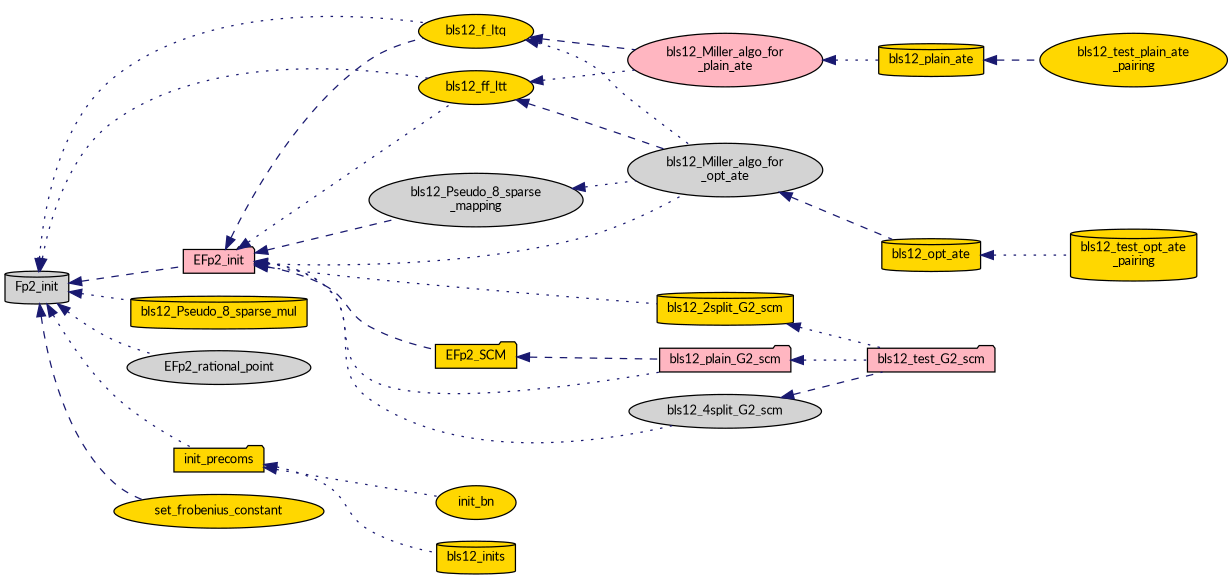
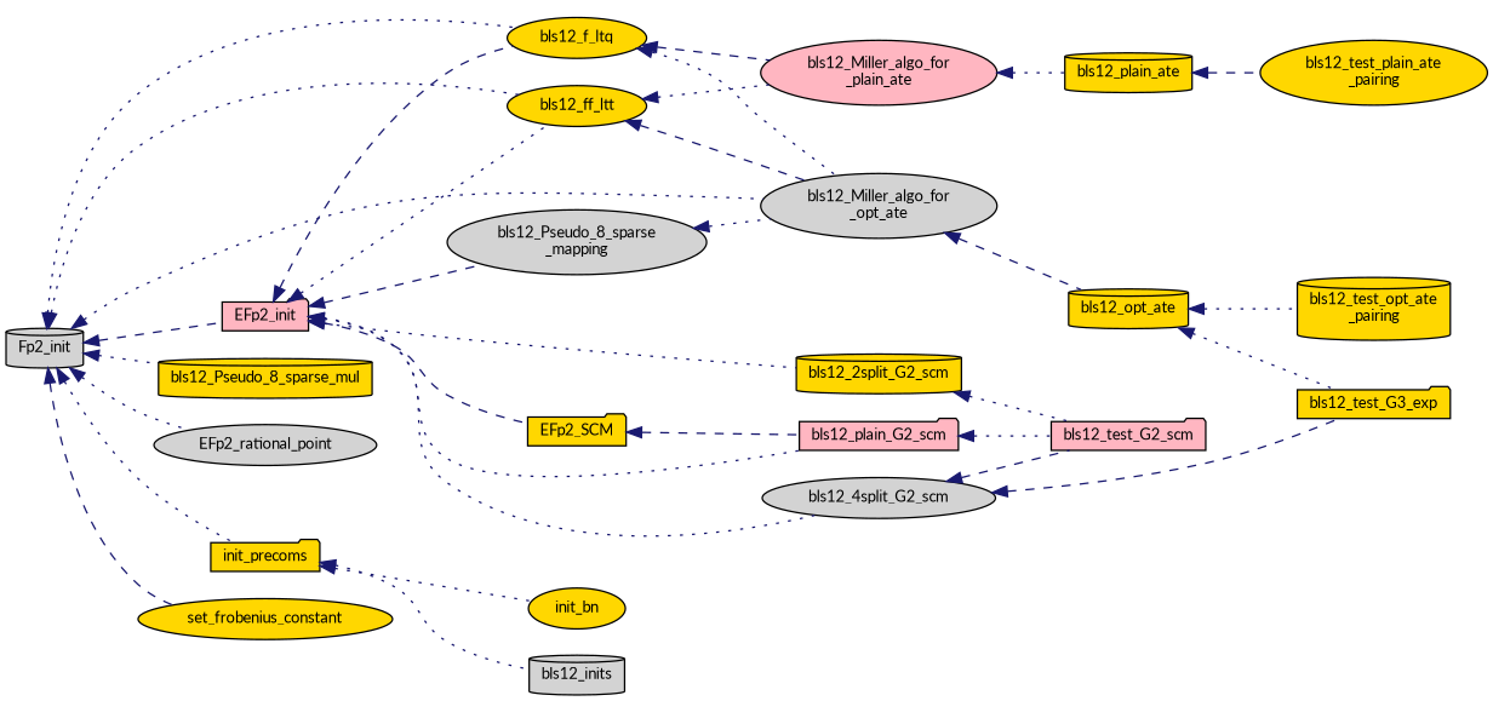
  digraph {
    fontname=Lato
    rankdir=LR
    node [color=black fillcolor=gold fontname=Lato fontsize=10 shape=ellipse style=filled]
    edge [color=midnightblue dir=back fontname=Lato fontsize=10 labelfontname=Helvetica labelfontsize=10 style=dotted]
    n1 [fillcolor=lightgrey fontcolor=black height=0.2 label=Fp2_init shape=cylinder width=0.4]
    n2 [height=0.2 label=bls12_f_ltq width=0.4]
    n3 [height=0.2 label=bls12_ff_ltt width=0.4]
    n4 [height=0.2 label=bls12_Pseudo_8_sparse_mul shape=cylinder width=0.4]
    n5 [fillcolor=lightpink height=0.2 label=EFp2_init shape=folder width=0.4]
    n6 [fillcolor=lightgrey height=0.2 label=EFp2_rational_point width=0.4]
    n7 [height=0.2 label=init_precoms shape=folder width=0.4]
    n8 [height=0.2 label=set_frobenius_constant width=0.4]
    n9 [fillcolor=lightgrey height=0.2 label="bls12_Miller_algo_for\l_opt_ate" width=0.4]
    n10 [fillcolor=lightpink height=0.2 label="bls12_Miller_algo_for\l_plain_ate" width=0.4]
    n11 [height=0.2 label=bls12_2split_G2_scm shape=cylinder width=0.4]
    n12 [fillcolor=lightgrey height=0.2 label=bls12_4split_G2_scm width=0.4]
    n13 [fillcolor=lightpink height=0.2 label=bls12_plain_G2_scm shape=folder width=0.4]
    n14 [fillcolor=lightgrey height=0.2 label="bls12_Pseudo_8_sparse\l_mapping" width=0.4]
    n15 [height=0.2 label=EFp2_SCM shape=folder width=0.4]
-   n16 [height=0.2 label=bls12_inits shape=cylinder width=0.4]
+   n16 [fillcolor=lightgrey height=0.2 label=bls12_inits shape=cylinder width=0.4]
    n17 [height=0.2 label=init_bn width=0.4]
    n18 [height=0.2 label=bls12_opt_ate shape=cylinder width=0.4]
    n19 [height=0.2 label=bls12_plain_ate shape=cylinder width=0.4]
+   n20 [height=0.2 label=bls12_test_G3_exp shape=folder width=0.4]
    n21 [height=0.2 label="bls12_test_opt_ate\l_pairing" shape=cylinder width=0.4]
    n22 [height=0.2 label="bls12_test_plain_ate\l_pairing" width=0.4]
    n23 [fillcolor=lightpink height=0.2 label=bls12_test_G2_scm shape=folder width=0.4]
    n1 -> n2
    n1 -> n3
    n1 -> n4
    n1 -> n5 [style=dashed]
    n1 -> n6
    n1 -> n7
    n1 -> n8 [style=dashed]
    n2 -> n9
    n2 -> n10 [style=dashed]
    n3 -> n9 [style=dashed]
    n3 -> n10
    n5 -> n2 [style=dashed]
    n5 -> n3
-   n5 -> n9
+   n1 -> n9
    n5 -> n11
    n5 -> n12
    n5 -> n13
    n5 -> n14 [style=dashed]
    n5 -> n15 [style=dashed]
    n7 -> n16
    n7 -> n17
    n9 -> n18 [style=dashed]
    n10 -> n19
    n11 -> n23
+   n12 -> n20 [style=dashed]
    n12 -> n23 [style=dashed]
    n13 -> n23
    n14 -> n9
    n15 -> n13 [style=dashed]
+   n18 -> n20
    n18 -> n21
    n19 -> n22 [style=dashed]
  }
